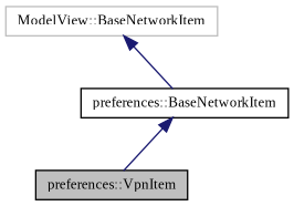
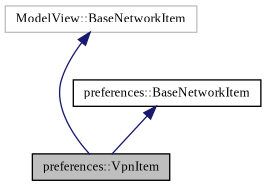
  digraph {
    fontname="Liberation Serif"
    node [color=black fillcolor=white fontname="Liberation Serif" fontsize=10 shape=record style=filled]
    edge [color=midnightblue dir=back fontname="Liberation Serif" fontsize=10 labelfontname=Helvetica labelfontsize=10 style=solid]
    n1 [fillcolor=grey75 fontcolor=black height=0.2 label="preferences::VpnItem" width=0.4]
    n2 [height=0.2 label="preferences::BaseNetworkItem" width=0.4]
    n3 [color=grey75 height=0.2 label="ModelView::BaseNetworkItem" width=0.4]
    n2 -> n1
-   n3 -> n2
+   n3 -> n1
  }
